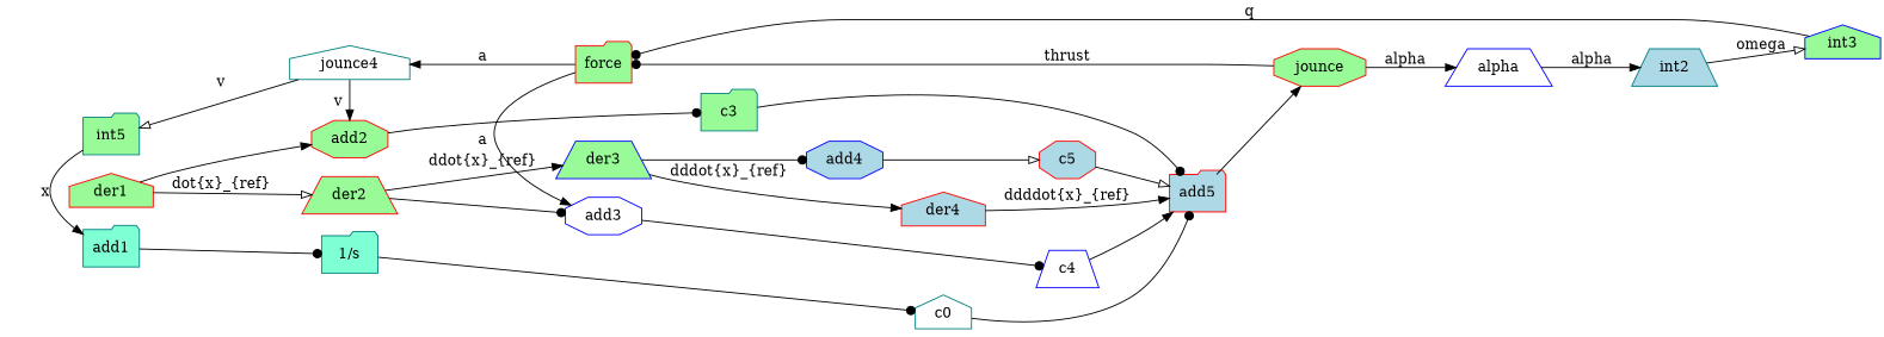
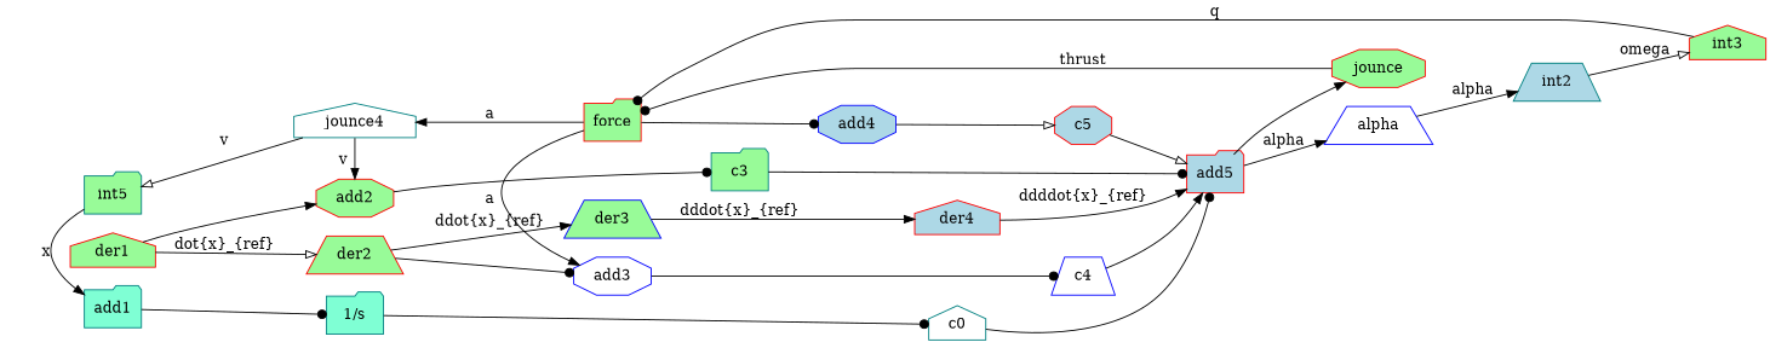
  digraph {
    rankdir=LR
    node [color=red fillcolor=palegreen shape=folder style=filled]
    edge [arrowhead=normal]
    der1 [shape=house]
    add1 [color=teal fillcolor=aquamarine]
    int5 [color=teal]
    der2 [shape=trapezium]
    add2 [shape=octagon]
    n6 [color=teal fillcolor=white label=jounce4 shape=house]
    der3 [color=blue shape=trapezium]
    add3 [color=blue fillcolor=white shape=octagon]
    force
    n10 [color=teal fillcolor=aquamarine label="1/s"]
    c3 [color=teal]
    der4 [fillcolor=lightblue shape=house]
    add4 [color=blue fillcolor=lightblue shape=octagon]
    c4 [color=blue fillcolor=white shape=trapezium]
    add5 [fillcolor=lightblue]
    c5 [fillcolor=lightblue shape=octagon]
    jounce [shape=octagon]
    n18 [color=teal fillcolor=white label=c0 shape=house]
    alpha [color=blue fillcolor=white shape=trapezium]
    int2 [color=teal fillcolor=lightblue shape=trapezium]
-   int3 [color=blue shape=house]
+   int3 [shape=house]
    subgraph sub_1 {
      rank=same
      der1
      add1
      int5
    }
    subgraph sub_2 {
      rank=same
      der2
      add2
      n6
    }
    subgraph sub_3 {
      rank=same
      der3
      add3
      force
    }
    der1 -> der2 [arrowhead=onormal label="\dot{x}_{ref}"]
    der1 -> add2
    add1 -> n10 [arrowhead=dot]
    int5 -> add1 [label=x]
    der2 -> der3 [label="\ddot{x}_{ref}"]
    der2 -> add3 [arrowhead=dot]
    add2 -> c3 [arrowhead=dot]
    n6 -> int5 [arrowhead=onormal label=v]
    n6 -> add2 [label=v]
    der3 -> der4 [label="\dddot{x}_{ref}"]
-   der3 -> add4 [arrowhead=dot]
+   force -> add4 [arrowhead=dot]
    add3 -> c4 [arrowhead=dot]
    force -> n6 [label=a]
    force -> add3 [label=a]
    n10 -> n18 [arrowhead=dot]
    c3 -> add5 [arrowhead=dot]
    der4 -> add5 [label="\ddddot{x}_{ref}"]
    add4 -> c5 [arrowhead=onormal]
    c4 -> add5
    add5 -> jounce
    c5 -> add5 [arrowhead=onormal]
    jounce -> force [arrowhead=dot label=thrust]
-   jounce -> alpha [label=alpha]
+   add5 -> alpha [label=alpha]
    n18 -> add5 [arrowhead=dot]
    alpha -> int2 [label=alpha]
    int2 -> int3 [arrowhead=onormal label=omega]
    int3 -> force [arrowhead=dot label=q]
  }
